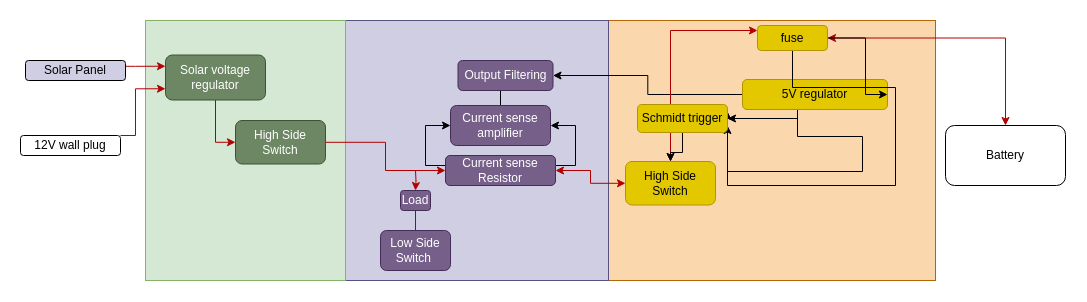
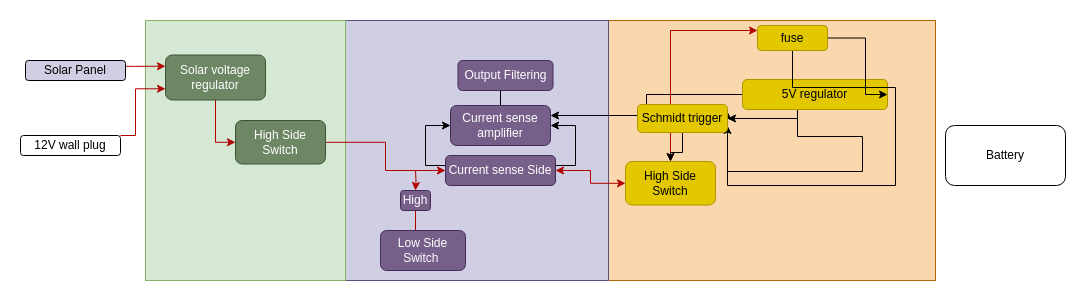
  <mxCell id="0" />
  <mxCell id="1" parent="0" />
  <mxCell id="2" value="" style="rounded=0;whiteSpace=wrap;html=1;fillColor=#fad7ac;strokeColor=#b46504;" parent="1" vertex="1"><mxGeometry x="608" y="20" width="327" height="260" as="geometry" /></mxCell>
  <mxCell id="3" value="" style="rounded=0;whiteSpace=wrap;html=1;fillColor=#d0cee2;strokeColor=#56517e;" parent="1" vertex="1"><mxGeometry x="335" y="20" width="273" height="260" as="geometry" /></mxCell>
  <mxCell id="4" style="edgeStyle=orthogonalEdgeStyle;rounded=0;orthogonalLoop=1;jettySize=auto;html=1;entryX=0;entryY=0.5;entryDx=0;entryDy=0;" parent="1" source="6" target="8" edge="1"><mxGeometry relative="1" as="geometry"><Array as="points"><mxPoint x="425" y="165" /><mxPoint x="425" y="125" /></Array></mxGeometry></mxCell>
  <mxCell id="5" style="edgeStyle=orthogonalEdgeStyle;rounded=0;orthogonalLoop=1;jettySize=auto;html=1;entryX=1;entryY=0.5;entryDx=0;entryDy=0;" parent="1" edge="1"><mxGeometry relative="1" as="geometry"><mxPoint x="555" y="165" as="sourcePoint" /><mxPoint x="550" y="125" as="targetPoint" /><Array as="points"><mxPoint x="575" y="165" /><mxPoint x="575" y="125" /></Array></mxGeometry></mxCell>
- <mxCell id="6" value="Current sense Resistor" style="rounded=1;whiteSpace=wrap;html=1;fillColor=#76608a;strokeColor=#432D57;fontColor=#ffffff;" parent="1" vertex="1"><mxGeometry x="445" y="155" width="110" height="30" as="geometry" /></mxCell>
+ <mxCell id="6" value="Current sense Side" style="rounded=1;whiteSpace=wrap;html=1;fillColor=#76608a;strokeColor=#432D57;fontColor=#ffffff;" parent="1" vertex="1"><mxGeometry x="445" y="155" width="110" height="30" as="geometry" /></mxCell>
  <mxCell id="7" value="" style="edgeStyle=orthogonalEdgeStyle;rounded=0;orthogonalLoop=1;jettySize=auto;html=1;" parent="1" source="8" target="32" edge="1"><mxGeometry relative="1" as="geometry" /></mxCell>
  <mxCell id="8" value="Current sense amplifier" style="rounded=1;whiteSpace=wrap;html=1;fillColor=#76608a;strokeColor=#432D57;fontColor=#ffffff;" parent="1" vertex="1"><mxGeometry x="450" y="105" width="100" height="40" as="geometry" /></mxCell>
  <mxCell id="9" value="" style="rounded=0;whiteSpace=wrap;html=1;fillColor=#d5e8d4;strokeColor=#82b366;" parent="1" vertex="1"><mxGeometry x="145" y="20" width="200" height="260" as="geometry" /></mxCell>
  <mxCell id="10" style="rounded=0;orthogonalLoop=1;jettySize=auto;html=1;entryX=0.5;entryY=0;entryDx=0;entryDy=0;fillColor=#e51400;strokeColor=#B20000;jumpSize=10;jumpStyle=none;strokeWidth=1;edgeStyle=orthogonalEdgeStyle;endArrow=none;" parent="1" source="11" target="12" edge="1"><mxGeometry relative="1" as="geometry" /></mxCell>
- <mxCell id="11" value="Load" style="rounded=1;whiteSpace=wrap;html=1;fillColor=#76608a;strokeColor=#432D57;fontColor=#ffffff;" parent="1" vertex="1"><mxGeometry x="400" y="190" width="30" height="20" as="geometry" /></mxCell>
- <mxCell id="12" value="Low Side Switch&amp;nbsp;" style="rounded=1;whiteSpace=wrap;html=1;fillColor=#76608a;strokeColor=#432D57;fontColor=#ffffff;" parent="1" vertex="1"><mxGeometry x="380" y="230" width="70" height="40" as="geometry" /></mxCell>
+ <mxCell id="11" value="High" style="rounded=1;whiteSpace=wrap;html=1;fillColor=#76608a;strokeColor=#432D57;fontColor=#ffffff;" parent="1" vertex="1"><mxGeometry x="400" y="190" width="30" height="20" as="geometry" /></mxCell>
+ <mxCell id="12" value="Low Side Switch&amp;nbsp;" style="rounded=1;whiteSpace=wrap;html=1;fillColor=#76608a;strokeColor=#432D57;fontColor=#ffffff;" parent="1" vertex="1"><mxGeometry x="380" y="230" width="85" height="40" as="geometry" /></mxCell>
  <mxCell id="13" value="" style="endArrow=classic;html=1;fillColor=#e51400;strokeColor=#B20000;jumpSize=10;jumpStyle=none;strokeWidth=1;edgeStyle=orthogonalEdgeStyle;" parent="1" edge="1"><mxGeometry width="50" height="50" relative="1" as="geometry"><mxPoint x="415" y="170" as="sourcePoint" /><mxPoint x="415" y="190" as="targetPoint" /></mxGeometry></mxCell>
  <mxCell id="14" style="rounded=0;orthogonalLoop=1;jettySize=auto;html=1;entryX=0;entryY=0.25;entryDx=0;entryDy=0;fillColor=#e51400;strokeColor=#B20000;jumpSize=10;jumpStyle=none;strokeWidth=1;edgeStyle=orthogonalEdgeStyle;" parent="1" source="15" target="34" edge="1"><mxGeometry relative="1" as="geometry"><Array as="points"><mxPoint x="135" y="66" /></Array></mxGeometry></mxCell>
  <mxCell id="15" value="Solar Panel" style="rounded=1;whiteSpace=wrap;html=1;fillColor=#d0cee2;" parent="1" vertex="1"><mxGeometry x="25" y="60" width="100" height="20" as="geometry" /></mxCell>
  <mxCell id="16" style="rounded=0;orthogonalLoop=1;jettySize=auto;html=1;fillColor=#e51400;strokeColor=#B20000;jumpSize=10;jumpStyle=none;strokeWidth=1;edgeStyle=orthogonalEdgeStyle;entryX=0;entryY=0.75;entryDx=0;entryDy=0;" parent="1" source="17" target="34" edge="1"><mxGeometry relative="1" as="geometry"><Array as="points"><mxPoint x="135" y="135" /><mxPoint x="135" y="88" /></Array></mxGeometry></mxCell>
  <mxCell id="17" value="12V wall plug" style="rounded=1;whiteSpace=wrap;html=1;" parent="1" vertex="1"><mxGeometry x="20" y="135" width="100" height="20" as="geometry" /></mxCell>
  <mxCell id="18" style="edgeStyle=orthogonalEdgeStyle;rounded=0;orthogonalLoop=1;jettySize=auto;html=1;" parent="1" source="21" target="31" edge="1"><mxGeometry relative="1" as="geometry"><Array as="points"><mxPoint x="797" y="120" /><mxPoint x="797" y="120" /></Array></mxGeometry></mxCell>
  <mxCell id="19" style="edgeStyle=orthogonalEdgeStyle;rounded=0;orthogonalLoop=1;jettySize=auto;html=1;entryX=1;entryY=0.25;entryDx=0;entryDy=0;" parent="1" source="21" target="31" edge="1"><mxGeometry relative="1" as="geometry"><Array as="points"><mxPoint x="797" y="136" /><mxPoint x="862" y="136" /><mxPoint x="862" y="171" /></Array></mxGeometry></mxCell>
- <mxCell id="20" style="edgeStyle=orthogonalEdgeStyle;rounded=0;orthogonalLoop=1;jettySize=auto;html=1;" edge="1" parent="1" source="21" target="32"><mxGeometry relative="1" as="geometry" /></mxCell>
+ <mxCell id="20" style="edgeStyle=orthogonalEdgeStyle;rounded=0;orthogonalLoop=1;jettySize=auto;html=1;entryX=1;entryY=0.25;entryDx=0;entryDy=0;" edge="1" parent="1" source="21" target="8"><mxGeometry relative="1" as="geometry" /></mxCell>
  <mxCell id="21" value="5V regulator" style="rounded=1;whiteSpace=wrap;html=1;fillColor=#e3c800;strokeColor=#B09500;fontColor=#000000;" parent="1" vertex="1"><mxGeometry x="742" y="79" width="145" height="30" as="geometry" /></mxCell>
- <mxCell id="22" style="edgeStyle=orthogonalEdgeStyle;rounded=0;jumpStyle=none;jumpSize=10;orthogonalLoop=1;jettySize=auto;html=1;entryX=1;entryY=0.5;entryDx=0;entryDy=0;startArrow=classic;startFill=1;endArrow=classic;endFill=1;strokeWidth=1;fillColor=#e51400;strokeColor=#B20000;exitX=0.5;exitY=0;exitDx=0;exitDy=0;" parent="1" source="23" target="27" edge="1"><mxGeometry relative="1" as="geometry" /></mxCell>
  <mxCell id="23" value="Battery" style="rounded=1;whiteSpace=wrap;html=1;" parent="1" vertex="1"><mxGeometry x="945" y="125" width="120" height="60" as="geometry" /></mxCell>
  <mxCell id="24" style="edgeStyle=orthogonalEdgeStyle;rounded=0;orthogonalLoop=1;jettySize=auto;html=1;entryX=1;entryY=0.75;entryDx=0;entryDy=0;" parent="1" source="27" target="31" edge="1"><mxGeometry relative="1" as="geometry"><Array as="points"><mxPoint x="895" y="87" /><mxPoint x="895" y="185" /></Array></mxGeometry></mxCell>
  <mxCell id="25" style="rounded=0;orthogonalLoop=1;jettySize=auto;html=1;fillColor=#e51400;strokeColor=#B20000;jumpSize=10;jumpStyle=none;strokeWidth=1;edgeStyle=orthogonalEdgeStyle;startArrow=classic;startFill=1;" parent="1" source="27" target="30" edge="1"><mxGeometry relative="1" as="geometry"><Array as="points"><mxPoint x="670" y="30" /></Array></mxGeometry></mxCell>
  <mxCell id="26" style="edgeStyle=orthogonalEdgeStyle;rounded=0;orthogonalLoop=1;jettySize=auto;html=1;entryX=1;entryY=0.5;entryDx=0;entryDy=0;" edge="1" parent="1" source="27" target="21"><mxGeometry relative="1" as="geometry"><Array as="points"><mxPoint x="865" y="94" /></Array></mxGeometry></mxCell>
  <mxCell id="27" value="fuse" style="rounded=1;whiteSpace=wrap;html=1;fillColor=#e3c800;strokeColor=#B09500;fontColor=#000000;" parent="1" vertex="1"><mxGeometry x="757" y="25" width="70" height="25" as="geometry" /></mxCell>
  <mxCell id="28" value="" style="edgeStyle=orthogonalEdgeStyle;rounded=0;orthogonalLoop=1;jettySize=auto;html=1;" parent="1" source="31" target="30" edge="1"><mxGeometry relative="1" as="geometry" /></mxCell>
  <mxCell id="29" style="edgeStyle=orthogonalEdgeStyle;rounded=0;jumpStyle=none;jumpSize=10;orthogonalLoop=1;jettySize=auto;html=1;entryX=1;entryY=0.5;entryDx=0;entryDy=0;strokeWidth=1;endArrow=classic;endFill=1;startArrow=classic;startFill=1;fillColor=#e51400;strokeColor=#B20000;" parent="1" source="30" target="6" edge="1"><mxGeometry relative="1" as="geometry" /></mxCell>
  <mxCell id="30" value="High Side Switch" style="whiteSpace=wrap;html=1;rounded=1;strokeColor=#B09500;fillColor=#e3c800;fontColor=#000000;" parent="1" vertex="1"><mxGeometry x="625" y="161" width="90" height="43.5" as="geometry" /></mxCell>
  <mxCell id="31" value="Schmidt trigger" style="rounded=1;whiteSpace=wrap;html=1;fillColor=#e3c800;strokeColor=#B09500;fontColor=#000000;" parent="1" vertex="1"><mxGeometry x="637" y="104" width="90" height="28" as="geometry" /></mxCell>
  <mxCell id="32" value="Output Filtering" style="whiteSpace=wrap;html=1;rounded=1;strokeColor=#432D57;fillColor=#76608a;fontColor=#ffffff;" parent="1" vertex="1"><mxGeometry x="457.5" y="60" width="95" height="30" as="geometry" /></mxCell>
  <mxCell id="33" style="rounded=0;jumpStyle=none;jumpSize=10;orthogonalLoop=1;jettySize=auto;html=1;strokeWidth=1;edgeStyle=orthogonalEdgeStyle;entryX=0;entryY=0.5;entryDx=0;entryDy=0;fillColor=#e51400;strokeColor=#B20000;" parent="1" source="34" target="36" edge="1"><mxGeometry relative="1" as="geometry" /></mxCell>
  <mxCell id="34" value="Solar voltage regulator" style="rounded=1;whiteSpace=wrap;html=1;fillColor=#6d8764;strokeColor=#3A5431;fontColor=#ffffff;" parent="1" vertex="1"><mxGeometry x="165" y="54.5" width="100" height="45" as="geometry" /></mxCell>
  <mxCell id="35" style="edgeStyle=orthogonalEdgeStyle;rounded=0;jumpStyle=none;jumpSize=10;orthogonalLoop=1;jettySize=auto;html=1;entryX=0;entryY=0.5;entryDx=0;entryDy=0;strokeWidth=1;fillColor=#e51400;strokeColor=#B20000;" parent="1" source="36" target="6" edge="1"><mxGeometry relative="1" as="geometry" /></mxCell>
  <mxCell id="36" value="High Side Switch" style="whiteSpace=wrap;html=1;rounded=1;strokeColor=#3A5431;fillColor=#6d8764;fontColor=#ffffff;" parent="1" vertex="1"><mxGeometry x="235" y="120" width="90" height="43.5" as="geometry" /></mxCell>
